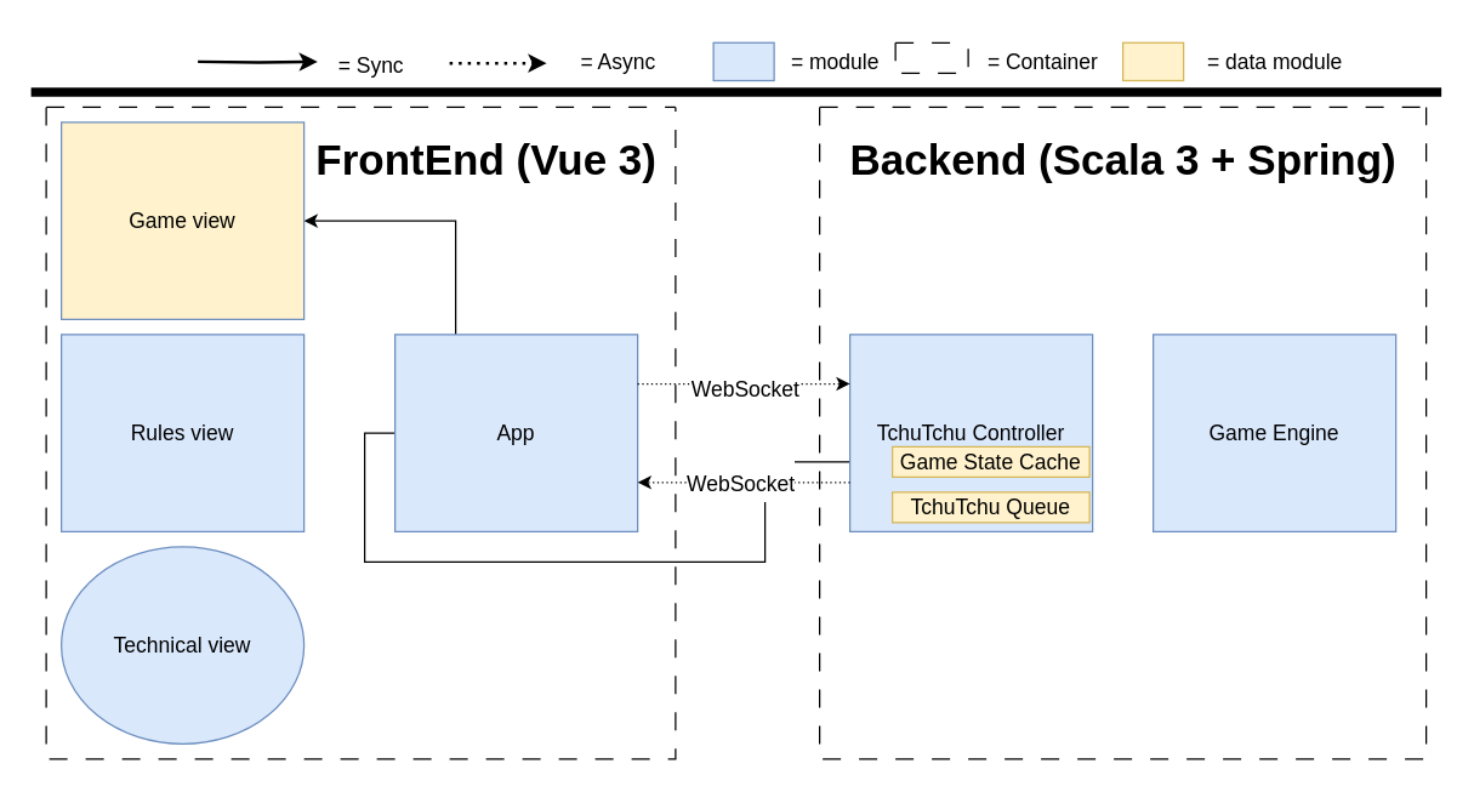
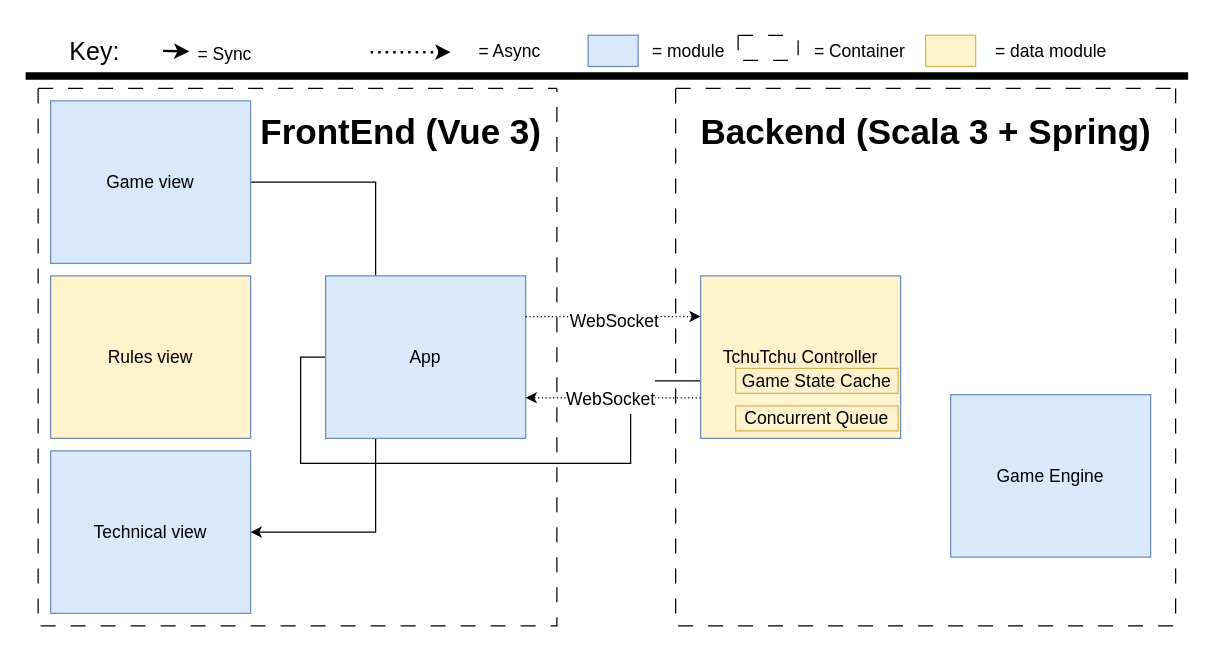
  <mxCell id="0" />
  <mxCell id="1" parent="0" />
  <mxCell id="2" value="" style="swimlane;startSize=0;dashed=1;dashPattern=12 12;" vertex="1" parent="1"><mxGeometry x="30" y="70" width="415" height="430" as="geometry" /></mxCell>
+ <mxCell id="3" style="edgeStyle=orthogonalEdgeStyle;rounded=0;orthogonalLoop=1;jettySize=auto;html=1;exitX=0.25;exitY=1;exitDx=0;exitDy=0;entryX=1;entryY=0.5;entryDx=0;entryDy=0;" edge="1" parent="2" source="6" target="9"><mxGeometry relative="1" as="geometry" /></mxCell>
  <mxCell id="4" style="edgeStyle=orthogonalEdgeStyle;rounded=0;orthogonalLoop=1;jettySize=auto;html=1;exitX=0;exitY=0.5;exitDx=0;exitDy=0;" edge="1" parent="2" source="6" target="15"><mxGeometry relative="1" as="geometry" /></mxCell>
- <mxCell id="5" style="edgeStyle=orthogonalEdgeStyle;rounded=0;orthogonalLoop=1;jettySize=auto;html=1;exitX=0.25;exitY=0;exitDx=0;exitDy=0;entryX=1;entryY=0.5;entryDx=0;entryDy=0;fontSize=28;" edge="1" parent="2" source="6" target="7"><mxGeometry relative="1" as="geometry" /></mxCell>
+ <mxCell id="5" style="edgeStyle=orthogonalEdgeStyle;rounded=0;orthogonalLoop=1;jettySize=auto;html=1;exitX=0.25;exitY=0;exitDx=0;exitDy=0;entryX=1;entryY=0.5;entryDx=0;entryDy=0;fontSize=28;endArrow=none;" edge="1" parent="2" source="6" target="7"><mxGeometry relative="1" as="geometry" /></mxCell>
  <mxCell id="6" value="&lt;font style=&quot;font-size: 14px;&quot;&gt;App&lt;/font&gt;" style="rounded=0;whiteSpace=wrap;html=1;fillColor=#dae8fc;strokeColor=#6c8ebf;" vertex="1" parent="2"><mxGeometry x="230" y="150" width="160" height="130" as="geometry" /></mxCell>
- <mxCell id="7" value="&lt;font style=&quot;font-size: 14px;&quot;&gt;Game view&lt;/font&gt;" style="rounded=0;whiteSpace=wrap;html=1;fillColor=#fff2cc;strokeColor=#6c8ebf;" vertex="1" parent="2"><mxGeometry x="10" y="10" width="160" height="130" as="geometry" /></mxCell>
- <mxCell id="8" value="&lt;font style=&quot;font-size: 14px;&quot;&gt;Rules view&lt;/font&gt;" style="rounded=0;whiteSpace=wrap;html=1;fillColor=#dae8fc;strokeColor=#6c8ebf;" vertex="1" parent="2"><mxGeometry x="10" y="150" width="160" height="130" as="geometry" /></mxCell>
- <mxCell id="9" value="&lt;font style=&quot;font-size: 14px;&quot;&gt;Technical view&lt;/font&gt;" style="ellipse;whiteSpace=wrap;html=1;fillColor=#dae8fc;strokeColor=#6c8ebf;" vertex="1" parent="2"><mxGeometry x="10" y="290" width="160" height="130" as="geometry" /></mxCell>
+ <mxCell id="7" value="&lt;font style=&quot;font-size: 14px;&quot;&gt;Game view&lt;/font&gt;" style="rounded=0;whiteSpace=wrap;html=1;fillColor=#dae8fc;strokeColor=#6c8ebf;" vertex="1" parent="2"><mxGeometry x="10" y="10" width="160" height="130" as="geometry" /></mxCell>
+ <mxCell id="8" value="&lt;font style=&quot;font-size: 14px;&quot;&gt;Rules view&lt;/font&gt;" style="rounded=0;whiteSpace=wrap;html=1;fillColor=#fff2cc;strokeColor=#6c8ebf;" vertex="1" parent="2"><mxGeometry x="10" y="150" width="160" height="130" as="geometry" /></mxCell>
+ <mxCell id="9" value="&lt;font style=&quot;font-size: 14px;&quot;&gt;Technical view&lt;/font&gt;" style="rounded=0;whiteSpace=wrap;html=1;fillColor=#dae8fc;strokeColor=#6c8ebf;" vertex="1" parent="2"><mxGeometry x="10" y="290" width="160" height="130" as="geometry" /></mxCell>
  <mxCell id="10" value="&lt;font style=&quot;font-size: 28px;&quot;&gt;&lt;b style=&quot;&quot;&gt;FrontEnd (Vue 3)&lt;/b&gt;&lt;/font&gt;" style="text;html=1;align=center;verticalAlign=middle;resizable=0;points=[];autosize=1;strokeColor=none;fillColor=none;" vertex="1" parent="2"><mxGeometry x="165" y="10" width="250" height="50" as="geometry" /></mxCell>
  <mxCell id="11" value="" style="swimlane;startSize=0;fontSize=28;dashed=1;dashPattern=12 12;" vertex="1" parent="1"><mxGeometry x="540" y="70" width="400" height="430" as="geometry" /></mxCell>
- <mxCell id="12" value="&lt;font style=&quot;font-size: 14px;&quot;&gt;TchuTchu Controller&lt;/font&gt;" style="rounded=0;whiteSpace=wrap;html=1;fillColor=#dae8fc;strokeColor=#6c8ebf;" vertex="1" parent="11"><mxGeometry x="20" y="150" width="160" height="130" as="geometry" /></mxCell>
- <mxCell id="13" value="&lt;font style=&quot;font-size: 14px;&quot;&gt;Game Engine&lt;/font&gt;" style="rounded=0;whiteSpace=wrap;html=1;fillColor=#dae8fc;strokeColor=#6c8ebf;" vertex="1" parent="11"><mxGeometry x="220" y="150" width="160" height="130" as="geometry" /></mxCell>
+ <mxCell id="12" value="&lt;font style=&quot;font-size: 14px;&quot;&gt;TchuTchu Controller&lt;/font&gt;" style="rounded=0;whiteSpace=wrap;html=1;fillColor=#fff2cc;strokeColor=#6c8ebf;" vertex="1" parent="11"><mxGeometry x="20" y="150" width="160" height="130" as="geometry" /></mxCell>
+ <mxCell id="13" value="&lt;font style=&quot;font-size: 14px;&quot;&gt;Game Engine&lt;/font&gt;" style="rounded=0;whiteSpace=wrap;html=1;fillColor=#dae8fc;strokeColor=#6c8ebf;" vertex="1" parent="11"><mxGeometry x="220" y="245" width="160" height="130" as="geometry" /></mxCell>
  <mxCell id="14" value="&lt;b&gt;Backend (Scala 3 + Spring)&lt;/b&gt;" style="text;html=1;align=center;verticalAlign=middle;resizable=0;points=[];autosize=1;strokeColor=none;fillColor=none;fontSize=28;" vertex="1" parent="11"><mxGeometry x="10" y="10" width="380" height="50" as="geometry" /></mxCell>
  <mxCell id="15" value="Game State Cache" style="rounded=0;whiteSpace=wrap;html=1;fontSize=14;fillColor=#fff2cc;strokeColor=#d6b656;" vertex="1" parent="11"><mxGeometry x="48" y="224" width="130" height="20" as="geometry" /></mxCell>
- <mxCell id="16" value="TchuTchu Queue" style="rounded=0;whiteSpace=wrap;html=1;fontSize=14;fillColor=#fff2cc;strokeColor=#d6b656;" vertex="1" parent="11"><mxGeometry x="48" y="254" width="130" height="20" as="geometry" /></mxCell>
+ <mxCell id="16" value="Concurrent Queue" style="rounded=0;whiteSpace=wrap;html=1;fontSize=14;fillColor=#fff2cc;strokeColor=#d6b656;" vertex="1" parent="11"><mxGeometry x="48" y="254" width="130" height="20" as="geometry" /></mxCell>
  <mxCell id="17" style="edgeStyle=orthogonalEdgeStyle;rounded=0;orthogonalLoop=1;jettySize=auto;html=1;exitX=1;exitY=0.25;exitDx=0;exitDy=0;entryX=0;entryY=0.25;entryDx=0;entryDy=0;fontSize=28;dashed=1;dashPattern=1 2;" edge="1" parent="1" source="6" target="12"><mxGeometry relative="1" as="geometry" /></mxCell>
  <mxCell id="18" value="&lt;font style=&quot;font-size: 14px;&quot;&gt;WebSocket&lt;/font&gt;" style="edgeLabel;html=1;align=center;verticalAlign=middle;resizable=0;points=[];fontSize=28;" vertex="1" connectable="0" parent="17"><mxGeometry x="-0.214" relative="1" as="geometry"><mxPoint x="15" y="-2" as="offset" /></mxGeometry></mxCell>
  <mxCell id="19" style="edgeStyle=orthogonalEdgeStyle;rounded=0;orthogonalLoop=1;jettySize=auto;html=1;exitX=0;exitY=0.75;exitDx=0;exitDy=0;entryX=1;entryY=0.75;entryDx=0;entryDy=0;fontSize=28;dashed=1;dashPattern=1 2;" edge="1" parent="1" source="12" target="6"><mxGeometry relative="1" as="geometry" /></mxCell>
  <mxCell id="20" value="&lt;font style=&quot;font-size: 14px;&quot;&gt;WebSocket&lt;/font&gt;" style="edgeLabel;html=1;align=center;verticalAlign=middle;resizable=0;points=[];fontSize=28;" vertex="1" connectable="0" parent="1"><mxGeometry x="490" y="314" as="geometry"><mxPoint x="-3" y="-1" as="offset" /></mxGeometry></mxCell>
  <mxCell id="21" value="" style="endArrow=none;html=1;rounded=0;fontSize=14;strokeWidth=6;" edge="1" parent="1"><mxGeometry width="50" height="50" relative="1" as="geometry"><mxPoint x="20" y="60" as="sourcePoint" /><mxPoint x="950" y="60" as="targetPoint" /></mxGeometry></mxCell>
  <mxCell id="22" value="" style="edgeStyle=orthogonalEdgeStyle;rounded=0;orthogonalLoop=1;jettySize=auto;html=1;strokeWidth=2;fontSize=14;" edge="1" parent="1" target="24"><mxGeometry relative="1" as="geometry"><mxPoint x="130" y="40" as="sourcePoint" /></mxGeometry></mxCell>
- <mxCell id="24" value="&lt;font style=&quot;font-size: 14px;&quot;&gt;= Sync&lt;/font&gt;" style="text;html=1;align=center;verticalAlign=middle;resizable=0;points=[];autosize=1;strokeColor=none;fillColor=none;fontSize=20;" vertex="1" parent="1"><mxGeometry x="209" y="20" width="70" height="40" as="geometry" /></mxCell>
+ <mxCell id="23" value="&lt;font style=&quot;font-size: 20px;&quot;&gt;Key:&lt;/font&gt;" style="text;html=1;align=center;verticalAlign=middle;resizable=0;points=[];autosize=1;strokeColor=none;fillColor=none;fontSize=14;" vertex="1" parent="1"><mxGeometry x="45" y="20" width="60" height="40" as="geometry" /></mxCell>
+ <mxCell id="24" value="&lt;font style=&quot;font-size: 14px;&quot;&gt;= Sync&lt;/font&gt;" style="text;html=1;align=center;verticalAlign=middle;resizable=0;points=[];autosize=1;strokeColor=none;fillColor=none;fontSize=20;" vertex="1" parent="1"><mxGeometry x="144" y="20" width="70" height="40" as="geometry" /></mxCell>
  <mxCell id="25" value="" style="edgeStyle=orthogonalEdgeStyle;rounded=0;orthogonalLoop=1;jettySize=auto;html=1;strokeWidth=2;fontSize=14;dashed=1;dashPattern=1 2;" edge="1" parent="1"><mxGeometry relative="1" as="geometry"><mxPoint x="296" y="41" as="sourcePoint" /><mxPoint x="360" y="41" as="targetPoint" /></mxGeometry></mxCell>
  <mxCell id="26" value="= Async" style="text;html=1;align=center;verticalAlign=middle;resizable=0;points=[];autosize=1;strokeColor=none;fillColor=none;fontSize=14;" vertex="1" parent="1"><mxGeometry x="372" y="25" width="70" height="30" as="geometry" /></mxCell>
  <mxCell id="27" value="" style="rounded=0;whiteSpace=wrap;html=1;fillColor=#dae8fc;strokeColor=#6c8ebf;" vertex="1" parent="1"><mxGeometry x="470" y="27.5" width="40" height="25" as="geometry" /></mxCell>
  <mxCell id="28" value="= module" style="text;html=1;align=center;verticalAlign=middle;resizable=0;points=[];autosize=1;strokeColor=none;fillColor=none;fontSize=14;" vertex="1" parent="1"><mxGeometry x="510" y="25" width="80" height="30" as="geometry" /></mxCell>
  <mxCell id="29" value="" style="swimlane;startSize=0;fontSize=14;dashed=1;dashPattern=12 12;" vertex="1" parent="1"><mxGeometry x="590" y="27.5" width="48" height="20" as="geometry" /></mxCell>
  <mxCell id="30" value="= Container" style="text;html=1;align=center;verticalAlign=middle;resizable=0;points=[];autosize=1;strokeColor=none;fillColor=none;fontSize=14;" vertex="1" parent="1"><mxGeometry x="637" y="25" width="100" height="30" as="geometry" /></mxCell>
  <mxCell id="31" value="" style="rounded=0;whiteSpace=wrap;html=1;fillColor=#fff2cc;strokeColor=#d6b656;" vertex="1" parent="1"><mxGeometry x="740" y="27.5" width="40" height="25" as="geometry" /></mxCell>
  <mxCell id="32" value="= data module" style="text;html=1;align=center;verticalAlign=middle;resizable=0;points=[];autosize=1;strokeColor=none;fillColor=none;fontSize=14;" vertex="1" parent="1"><mxGeometry x="780" y="25" width="120" height="30" as="geometry" /></mxCell>
